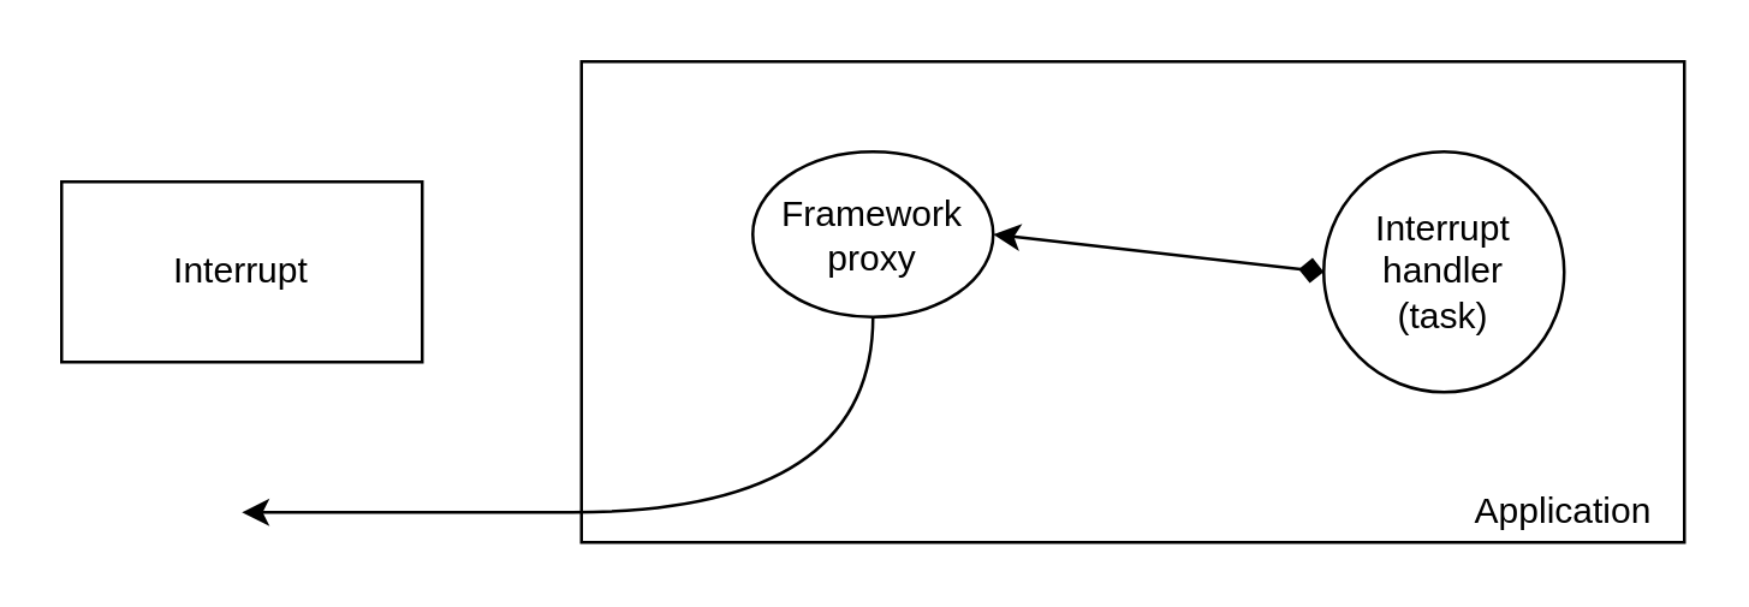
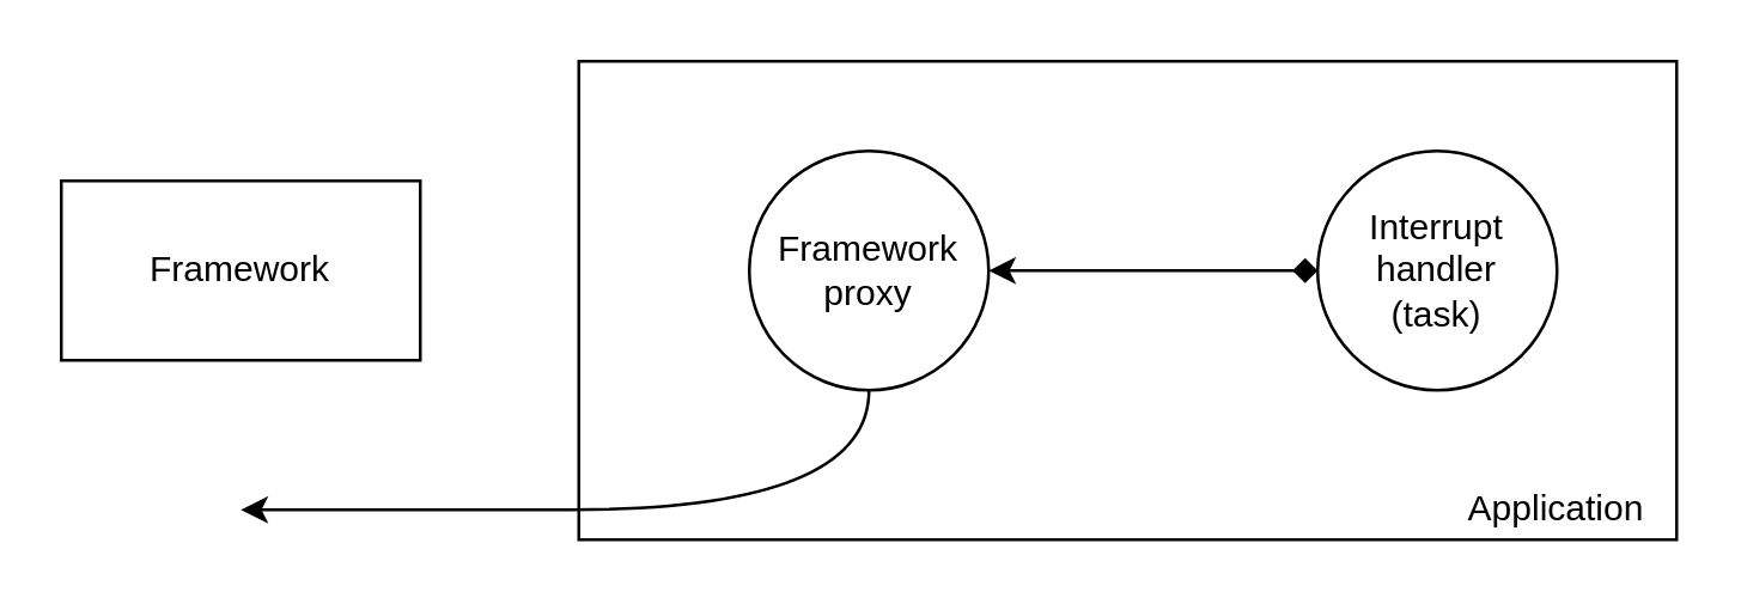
  <mxCell id="0" />
  <mxCell id="1" parent="0" />
  <mxCell id="2" value="" style="rounded=0;whiteSpace=wrap;html=1;fillColor=none;" vertex="1" parent="1"><mxGeometry x="193" y="20" width="367" height="160" as="geometry" /></mxCell>
- <mxCell id="3" value="Interrupt" style="rounded=0;whiteSpace=wrap;html=1;" vertex="1" parent="1"><mxGeometry x="20" y="60" width="120" height="60" as="geometry" /></mxCell>
+ <mxCell id="3" value="Framework" style="rounded=0;whiteSpace=wrap;html=1;" vertex="1" parent="1"><mxGeometry x="20" y="60" width="120" height="60" as="geometry" /></mxCell>
  <mxCell id="4" style="edgeStyle=orthogonalEdgeStyle;curved=1;orthogonalLoop=1;jettySize=auto;html=1;exitX=0.5;exitY=1;exitDx=0;exitDy=0;endSize=6;strokeWidth=1;" edge="1" parent="1" source="5"><mxGeometry relative="1" as="geometry"><mxPoint x="80" y="170" as="targetPoint" /><Array as="points"><mxPoint x="290" y="170" /><mxPoint x="90" y="170" /></Array></mxGeometry></mxCell>
- <mxCell id="5" value="Framework proxy" style="ellipse;whiteSpace=wrap;html=1;aspect=fixed;" vertex="1" parent="1"><mxGeometry x="250" y="50" width="80" height="55" as="geometry" /></mxCell>
+ <mxCell id="5" value="Framework proxy" style="ellipse;whiteSpace=wrap;html=1;aspect=fixed;" vertex="1" parent="1"><mxGeometry x="250" y="50" width="80" height="80" as="geometry" /></mxCell>
  <mxCell id="6" value="&lt;div&gt;Interrupt handler&lt;/div&gt;&lt;div&gt;(task)&lt;br&gt;&lt;/div&gt;" style="ellipse;whiteSpace=wrap;html=1;aspect=fixed;" vertex="1" parent="1"><mxGeometry x="440" y="50" width="80" height="80" as="geometry" /></mxCell>
  <mxCell id="7" value="" style="endArrow=diamond;startArrow=classic;html=1;strokeWidth=1;exitX=1;exitY=0.5;exitDx=0;exitDy=0;entryX=0;entryY=0.5;entryDx=0;entryDy=0;" edge="1" parent="1" source="5" target="6"><mxGeometry width="50" height="50" relative="1" as="geometry"><mxPoint x="340" y="120" as="sourcePoint" /><mxPoint x="390" y="70" as="targetPoint" /></mxGeometry></mxCell>
  <mxCell id="8" value="&lt;div&gt;Application&lt;/div&gt;" style="text;html=1;strokeColor=none;fillColor=none;align=center;verticalAlign=middle;whiteSpace=wrap;rounded=0;" vertex="1" parent="1"><mxGeometry x="500" y="160" width="40" height="20" as="geometry" /></mxCell>
